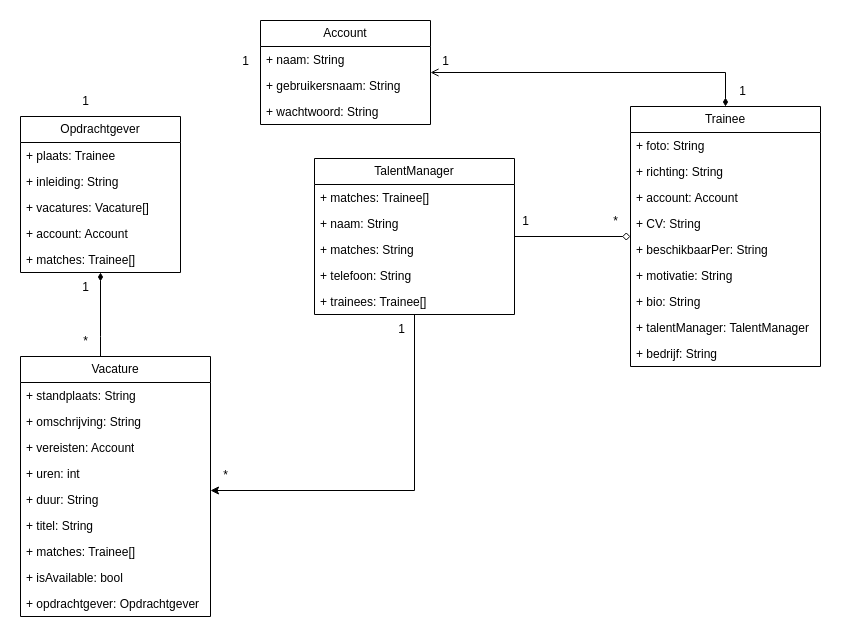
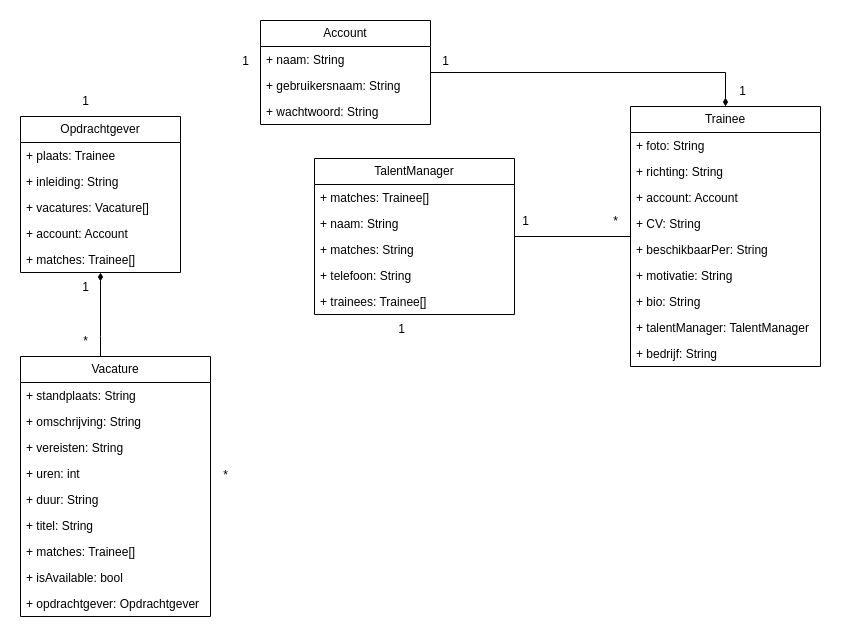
  <mxCell id="0" />
  <mxCell id="1" parent="0" />
- <mxCell id="2" style="edgeStyle=orthogonalEdgeStyle;rounded=0;orthogonalLoop=1;jettySize=auto;html=1;startArrow=diamondThin;startFill=1;endArrow=open;endFill=0;" parent="1" source="3" target="30" edge="1"><mxGeometry relative="1" as="geometry"><Array as="points"><mxPoint x="725" y="72" /></Array></mxGeometry></mxCell>
+ <mxCell id="2" style="edgeStyle=orthogonalEdgeStyle;rounded=0;orthogonalLoop=1;jettySize=auto;html=1;startArrow=diamondThin;startFill=1;endArrow=none;endFill=0;" parent="1" source="3" target="30" edge="1"><mxGeometry relative="1" as="geometry"><Array as="points"><mxPoint x="725" y="72" /></Array></mxGeometry></mxCell>
  <mxCell id="3" value="Trainee" style="swimlane;fontStyle=0;childLayout=stackLayout;horizontal=1;startSize=26;fillColor=none;horizontalStack=0;resizeParent=1;resizeParentMax=0;resizeLast=0;collapsible=1;marginBottom=0;whiteSpace=wrap;html=1;" parent="1" vertex="1"><mxGeometry x="630" y="106" width="190" height="260" as="geometry" /></mxCell>
  <mxCell id="4" value="+ foto: String" style="text;strokeColor=none;fillColor=none;align=left;verticalAlign=top;spacingLeft=4;spacingRight=4;overflow=hidden;rotatable=0;points=[[0,0.5],[1,0.5]];portConstraint=eastwest;whiteSpace=wrap;html=1;" parent="3" vertex="1"><mxGeometry y="26" width="190" height="26" as="geometry" /></mxCell>
  <mxCell id="5" value="+ richting: String" style="text;strokeColor=none;fillColor=none;align=left;verticalAlign=top;spacingLeft=4;spacingRight=4;overflow=hidden;rotatable=0;points=[[0,0.5],[1,0.5]];portConstraint=eastwest;whiteSpace=wrap;html=1;" parent="3" vertex="1"><mxGeometry y="52" width="190" height="26" as="geometry" /></mxCell>
  <mxCell id="6" value="+ account: Account" style="text;strokeColor=none;fillColor=none;align=left;verticalAlign=top;spacingLeft=4;spacingRight=4;overflow=hidden;rotatable=0;points=[[0,0.5],[1,0.5]];portConstraint=eastwest;whiteSpace=wrap;html=1;" parent="3" vertex="1"><mxGeometry y="78" width="190" height="26" as="geometry" /></mxCell>
  <mxCell id="7" value="+ CV: String" style="text;strokeColor=none;fillColor=none;align=left;verticalAlign=top;spacingLeft=4;spacingRight=4;overflow=hidden;rotatable=0;points=[[0,0.5],[1,0.5]];portConstraint=eastwest;whiteSpace=wrap;html=1;" parent="3" vertex="1"><mxGeometry y="104" width="190" height="26" as="geometry" /></mxCell>
  <mxCell id="8" value="+ beschikbaarPer: String" style="text;strokeColor=none;fillColor=none;align=left;verticalAlign=top;spacingLeft=4;spacingRight=4;overflow=hidden;rotatable=0;points=[[0,0.5],[1,0.5]];portConstraint=eastwest;whiteSpace=wrap;html=1;" parent="3" vertex="1"><mxGeometry y="130" width="190" height="26" as="geometry" /></mxCell>
  <mxCell id="9" value="+ motivatie: String" style="text;strokeColor=none;fillColor=none;align=left;verticalAlign=top;spacingLeft=4;spacingRight=4;overflow=hidden;rotatable=0;points=[[0,0.5],[1,0.5]];portConstraint=eastwest;whiteSpace=wrap;html=1;" parent="3" vertex="1"><mxGeometry y="156" width="190" height="26" as="geometry" /></mxCell>
  <mxCell id="10" value="+ bio: String" style="text;strokeColor=none;fillColor=none;align=left;verticalAlign=top;spacingLeft=4;spacingRight=4;overflow=hidden;rotatable=0;points=[[0,0.5],[1,0.5]];portConstraint=eastwest;whiteSpace=wrap;html=1;" parent="3" vertex="1"><mxGeometry y="182" width="190" height="26" as="geometry" /></mxCell>
  <mxCell id="11" value="+ talentManager: TalentManager" style="text;strokeColor=none;fillColor=none;align=left;verticalAlign=top;spacingLeft=4;spacingRight=4;overflow=hidden;rotatable=0;points=[[0,0.5],[1,0.5]];portConstraint=eastwest;whiteSpace=wrap;html=1;" parent="3" vertex="1"><mxGeometry y="208" width="190" height="26" as="geometry" /></mxCell>
  <mxCell id="12" value="+ bedrijf: String" style="text;strokeColor=none;fillColor=none;align=left;verticalAlign=top;spacingLeft=4;spacingRight=4;overflow=hidden;rotatable=0;points=[[0,0.5],[1,0.5]];portConstraint=eastwest;whiteSpace=wrap;html=1;" parent="3" vertex="1"><mxGeometry y="234" width="190" height="26" as="geometry" /></mxCell>
  <mxCell id="13" style="edgeStyle=orthogonalEdgeStyle;rounded=0;orthogonalLoop=1;jettySize=auto;html=1;startArrow=diamondThin;startFill=1;endArrow=none;endFill=0;" parent="1" source="14" target="20" edge="1"><mxGeometry relative="1" as="geometry"><Array as="points"><mxPoint x="100" y="336" /><mxPoint x="100" y="336" /></Array></mxGeometry></mxCell>
  <mxCell id="14" value="Opdrachtgever" style="swimlane;fontStyle=0;childLayout=stackLayout;horizontal=1;startSize=26;fillColor=none;horizontalStack=0;resizeParent=1;resizeParentMax=0;resizeLast=0;collapsible=1;marginBottom=0;whiteSpace=wrap;html=1;" parent="1" vertex="1"><mxGeometry x="20" y="116" width="160" height="156" as="geometry" /></mxCell>
  <mxCell id="15" value="+ plaats: Trainee" style="text;strokeColor=none;fillColor=none;align=left;verticalAlign=top;spacingLeft=4;spacingRight=4;overflow=hidden;rotatable=0;points=[[0,0.5],[1,0.5]];portConstraint=eastwest;whiteSpace=wrap;html=1;" parent="14" vertex="1"><mxGeometry y="26" width="160" height="26" as="geometry" /></mxCell>
  <mxCell id="16" value="+ inleiding: String" style="text;strokeColor=none;fillColor=none;align=left;verticalAlign=top;spacingLeft=4;spacingRight=4;overflow=hidden;rotatable=0;points=[[0,0.5],[1,0.5]];portConstraint=eastwest;whiteSpace=wrap;html=1;" parent="14" vertex="1"><mxGeometry y="52" width="160" height="26" as="geometry" /></mxCell>
  <mxCell id="17" value="+ vacatures: Vacature[]" style="text;strokeColor=none;fillColor=none;align=left;verticalAlign=top;spacingLeft=4;spacingRight=4;overflow=hidden;rotatable=0;points=[[0,0.5],[1,0.5]];portConstraint=eastwest;whiteSpace=wrap;html=1;" parent="14" vertex="1"><mxGeometry y="78" width="160" height="26" as="geometry" /></mxCell>
  <mxCell id="18" value="+ account: Account" style="text;strokeColor=none;fillColor=none;align=left;verticalAlign=top;spacingLeft=4;spacingRight=4;overflow=hidden;rotatable=0;points=[[0,0.5],[1,0.5]];portConstraint=eastwest;whiteSpace=wrap;html=1;" parent="14" vertex="1"><mxGeometry y="104" width="160" height="26" as="geometry" /></mxCell>
  <mxCell id="19" value="+ matches: Trainee[]" style="text;strokeColor=none;fillColor=none;align=left;verticalAlign=top;spacingLeft=4;spacingRight=4;overflow=hidden;rotatable=0;points=[[0,0.5],[1,0.5]];portConstraint=eastwest;whiteSpace=wrap;html=1;" parent="14" vertex="1"><mxGeometry y="130" width="160" height="26" as="geometry" /></mxCell>
  <mxCell id="20" value="Vacature" style="swimlane;fontStyle=0;childLayout=stackLayout;horizontal=1;startSize=26;fillColor=none;horizontalStack=0;resizeParent=1;resizeParentMax=0;resizeLast=0;collapsible=1;marginBottom=0;whiteSpace=wrap;html=1;" parent="1" vertex="1"><mxGeometry x="20" y="356" width="190" height="260" as="geometry" /></mxCell>
  <mxCell id="21" value="+ standplaats: String" style="text;strokeColor=none;fillColor=none;align=left;verticalAlign=top;spacingLeft=4;spacingRight=4;overflow=hidden;rotatable=0;points=[[0,0.5],[1,0.5]];portConstraint=eastwest;whiteSpace=wrap;html=1;" parent="20" vertex="1"><mxGeometry y="26" width="190" height="26" as="geometry" /></mxCell>
  <mxCell id="22" value="+ omschrijving: String" style="text;strokeColor=none;fillColor=none;align=left;verticalAlign=top;spacingLeft=4;spacingRight=4;overflow=hidden;rotatable=0;points=[[0,0.5],[1,0.5]];portConstraint=eastwest;whiteSpace=wrap;html=1;" parent="20" vertex="1"><mxGeometry y="52" width="190" height="26" as="geometry" /></mxCell>
- <mxCell id="23" value="+ vereisten: Account" style="text;strokeColor=none;fillColor=none;align=left;verticalAlign=top;spacingLeft=4;spacingRight=4;overflow=hidden;rotatable=0;points=[[0,0.5],[1,0.5]];portConstraint=eastwest;whiteSpace=wrap;html=1;" parent="20" vertex="1"><mxGeometry y="78" width="190" height="26" as="geometry" /></mxCell>
+ <mxCell id="23" value="+ vereisten: String" style="text;strokeColor=none;fillColor=none;align=left;verticalAlign=top;spacingLeft=4;spacingRight=4;overflow=hidden;rotatable=0;points=[[0,0.5],[1,0.5]];portConstraint=eastwest;whiteSpace=wrap;html=1;" parent="20" vertex="1"><mxGeometry y="78" width="190" height="26" as="geometry" /></mxCell>
  <mxCell id="24" value="+ uren: int" style="text;strokeColor=none;fillColor=none;align=left;verticalAlign=top;spacingLeft=4;spacingRight=4;overflow=hidden;rotatable=0;points=[[0,0.5],[1,0.5]];portConstraint=eastwest;whiteSpace=wrap;html=1;" parent="20" vertex="1"><mxGeometry y="104" width="190" height="26" as="geometry" /></mxCell>
  <mxCell id="25" value="+ duur: String" style="text;strokeColor=none;fillColor=none;align=left;verticalAlign=top;spacingLeft=4;spacingRight=4;overflow=hidden;rotatable=0;points=[[0,0.5],[1,0.5]];portConstraint=eastwest;whiteSpace=wrap;html=1;" parent="20" vertex="1"><mxGeometry y="130" width="190" height="26" as="geometry" /></mxCell>
  <mxCell id="26" value="+ titel: String" style="text;strokeColor=none;fillColor=none;align=left;verticalAlign=top;spacingLeft=4;spacingRight=4;overflow=hidden;rotatable=0;points=[[0,0.5],[1,0.5]];portConstraint=eastwest;whiteSpace=wrap;html=1;" parent="20" vertex="1"><mxGeometry y="156" width="190" height="26" as="geometry" /></mxCell>
  <mxCell id="27" value="+ matches: Trainee[]" style="text;strokeColor=none;fillColor=none;align=left;verticalAlign=top;spacingLeft=4;spacingRight=4;overflow=hidden;rotatable=0;points=[[0,0.5],[1,0.5]];portConstraint=eastwest;whiteSpace=wrap;html=1;" parent="20" vertex="1"><mxGeometry y="182" width="190" height="26" as="geometry" /></mxCell>
  <mxCell id="28" value="+ isAvailable: bool" style="text;strokeColor=none;fillColor=none;align=left;verticalAlign=top;spacingLeft=4;spacingRight=4;overflow=hidden;rotatable=0;points=[[0,0.5],[1,0.5]];portConstraint=eastwest;whiteSpace=wrap;html=1;" parent="20" vertex="1"><mxGeometry y="208" width="190" height="26" as="geometry" /></mxCell>
  <mxCell id="29" value="+ opdrachtgever: Opdrachtgever" style="text;strokeColor=none;fillColor=none;align=left;verticalAlign=top;spacingLeft=4;spacingRight=4;overflow=hidden;rotatable=0;points=[[0,0.5],[1,0.5]];portConstraint=eastwest;whiteSpace=wrap;html=1;" parent="20" vertex="1"><mxGeometry y="234" width="190" height="26" as="geometry" /></mxCell>
  <mxCell id="30" value="Account" style="swimlane;fontStyle=0;childLayout=stackLayout;horizontal=1;startSize=26;fillColor=none;horizontalStack=0;resizeParent=1;resizeParentMax=0;resizeLast=0;collapsible=1;marginBottom=0;whiteSpace=wrap;html=1;" parent="1" vertex="1"><mxGeometry x="260" y="20" width="170" height="104" as="geometry" /></mxCell>
  <mxCell id="31" value="+ naam: String" style="text;strokeColor=none;fillColor=none;align=left;verticalAlign=top;spacingLeft=4;spacingRight=4;overflow=hidden;rotatable=0;points=[[0,0.5],[1,0.5]];portConstraint=eastwest;whiteSpace=wrap;html=1;" parent="30" vertex="1"><mxGeometry y="26" width="170" height="26" as="geometry" /></mxCell>
  <mxCell id="32" value="+ gebruikersnaam: String" style="text;strokeColor=none;fillColor=none;align=left;verticalAlign=top;spacingLeft=4;spacingRight=4;overflow=hidden;rotatable=0;points=[[0,0.5],[1,0.5]];portConstraint=eastwest;whiteSpace=wrap;html=1;" parent="30" vertex="1"><mxGeometry y="52" width="170" height="26" as="geometry" /></mxCell>
  <mxCell id="33" value="+ wachtwoord: String" style="text;strokeColor=none;fillColor=none;align=left;verticalAlign=top;spacingLeft=4;spacingRight=4;overflow=hidden;rotatable=0;points=[[0,0.5],[1,0.5]];portConstraint=eastwest;whiteSpace=wrap;html=1;" parent="30" vertex="1"><mxGeometry y="78" width="170" height="26" as="geometry" /></mxCell>
  <mxCell id="34" value="1" style="text;html=1;align=center;verticalAlign=middle;resizable=0;points=[];autosize=1;strokeColor=none;fillColor=none;" parent="1" vertex="1"><mxGeometry x="430" y="46" width="30" height="30" as="geometry" /></mxCell>
  <mxCell id="35" value="1" style="text;html=1;align=center;verticalAlign=middle;resizable=0;points=[];autosize=1;strokeColor=none;fillColor=none;" parent="1" vertex="1"><mxGeometry x="230" y="46" width="30" height="30" as="geometry" /></mxCell>
- <mxCell id="36" style="edgeStyle=orthogonalEdgeStyle;rounded=0;orthogonalLoop=1;jettySize=auto;html=1;endArrow=diamond;endFill=0;" parent="1" source="38" target="3" edge="1"><mxGeometry relative="1" as="geometry"><Array as="points"><mxPoint x="510" y="264" /><mxPoint x="510" y="264" /></Array></mxGeometry></mxCell>
- <mxCell id="37" style="edgeStyle=orthogonalEdgeStyle;rounded=0;orthogonalLoop=1;jettySize=auto;html=1;startArrow=none;startFill=0;endArrow=classic;endFill=1;" edge="1" parent="1" source="38" target="20"><mxGeometry relative="1" as="geometry"><Array as="points"><mxPoint x="414" y="490" /></Array></mxGeometry></mxCell>
+ <mxCell id="36" style="edgeStyle=orthogonalEdgeStyle;rounded=0;orthogonalLoop=1;jettySize=auto;html=1;endArrow=none;endFill=0;" parent="1" source="38" target="3" edge="1"><mxGeometry relative="1" as="geometry"><Array as="points"><mxPoint x="510" y="264" /><mxPoint x="510" y="264" /></Array></mxGeometry></mxCell>
  <mxCell id="38" value="TalentManager" style="swimlane;fontStyle=0;childLayout=stackLayout;horizontal=1;startSize=26;fillColor=none;horizontalStack=0;resizeParent=1;resizeParentMax=0;resizeLast=0;collapsible=1;marginBottom=0;whiteSpace=wrap;html=1;" parent="1" vertex="1"><mxGeometry x="314" y="158" width="200" height="156" as="geometry" /></mxCell>
  <mxCell id="39" value="+ matches: Trainee[]" style="text;strokeColor=none;fillColor=none;align=left;verticalAlign=top;spacingLeft=4;spacingRight=4;overflow=hidden;rotatable=0;points=[[0,0.5],[1,0.5]];portConstraint=eastwest;whiteSpace=wrap;html=1;" parent="38" vertex="1"><mxGeometry y="26" width="200" height="26" as="geometry" /></mxCell>
  <mxCell id="40" value="+ naam: String" style="text;strokeColor=none;fillColor=none;align=left;verticalAlign=top;spacingLeft=4;spacingRight=4;overflow=hidden;rotatable=0;points=[[0,0.5],[1,0.5]];portConstraint=eastwest;whiteSpace=wrap;html=1;" parent="38" vertex="1"><mxGeometry y="52" width="200" height="26" as="geometry" /></mxCell>
  <mxCell id="41" value="+ matches: String" style="text;strokeColor=none;fillColor=none;align=left;verticalAlign=top;spacingLeft=4;spacingRight=4;overflow=hidden;rotatable=0;points=[[0,0.5],[1,0.5]];portConstraint=eastwest;whiteSpace=wrap;html=1;" parent="38" vertex="1"><mxGeometry y="78" width="200" height="26" as="geometry" /></mxCell>
  <mxCell id="42" value="+ telefoon: String" style="text;strokeColor=none;fillColor=none;align=left;verticalAlign=top;spacingLeft=4;spacingRight=4;overflow=hidden;rotatable=0;points=[[0,0.5],[1,0.5]];portConstraint=eastwest;whiteSpace=wrap;html=1;" parent="38" vertex="1"><mxGeometry y="104" width="200" height="26" as="geometry" /></mxCell>
  <mxCell id="43" value="+ trainees: Trainee[]" style="text;strokeColor=none;fillColor=none;align=left;verticalAlign=top;spacingLeft=4;spacingRight=4;overflow=hidden;rotatable=0;points=[[0,0.5],[1,0.5]];portConstraint=eastwest;whiteSpace=wrap;html=1;" parent="38" vertex="1"><mxGeometry y="130" width="200" height="26" as="geometry" /></mxCell>
  <mxCell id="44" value="1" style="text;html=1;align=center;verticalAlign=middle;resizable=0;points=[];autosize=1;strokeColor=none;fillColor=none;" parent="1" vertex="1"><mxGeometry x="510" y="206" width="30" height="30" as="geometry" /></mxCell>
  <mxCell id="45" value="*" style="text;html=1;align=center;verticalAlign=middle;resizable=0;points=[];autosize=1;strokeColor=none;fillColor=none;" parent="1" vertex="1"><mxGeometry x="600" y="206" width="30" height="30" as="geometry" /></mxCell>
  <mxCell id="46" value="1" style="text;html=1;align=center;verticalAlign=middle;resizable=0;points=[];autosize=1;strokeColor=none;fillColor=none;" parent="1" vertex="1"><mxGeometry x="727" y="76" width="30" height="30" as="geometry" /></mxCell>
  <mxCell id="47" value="1" style="text;html=1;align=center;verticalAlign=middle;resizable=0;points=[];autosize=1;strokeColor=none;fillColor=none;" parent="1" vertex="1"><mxGeometry x="70" y="86" width="30" height="30" as="geometry" /></mxCell>
  <mxCell id="48" value="1" style="text;html=1;align=center;verticalAlign=middle;resizable=0;points=[];autosize=1;strokeColor=none;fillColor=none;" parent="1" vertex="1"><mxGeometry x="386" y="314" width="30" height="30" as="geometry" /></mxCell>
  <mxCell id="49" value="*" style="text;html=1;align=center;verticalAlign=middle;resizable=0;points=[];autosize=1;strokeColor=none;fillColor=none;" parent="1" vertex="1"><mxGeometry x="210" y="460" width="30" height="30" as="geometry" /></mxCell>
  <mxCell id="50" value="1" style="text;html=1;align=center;verticalAlign=middle;resizable=0;points=[];autosize=1;strokeColor=none;fillColor=none;" parent="1" vertex="1"><mxGeometry x="70" y="272" width="30" height="30" as="geometry" /></mxCell>
  <mxCell id="51" value="*" style="text;html=1;align=center;verticalAlign=middle;resizable=0;points=[];autosize=1;strokeColor=none;fillColor=none;" parent="1" vertex="1"><mxGeometry x="70" y="326" width="30" height="30" as="geometry" /></mxCell>
